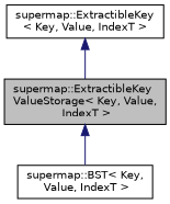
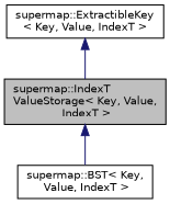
  digraph {
    fontname="DejaVu Sans"
    node [color=black fillcolor=white fontname="DejaVu Sans" fontsize=10 shape=record style=filled]
    edge [color=midnightblue dir=back fontname="DejaVu Sans" fontsize=10 labelfontname=Helvetica labelfontsize=10 style=solid]
-   n1 [fillcolor=grey75 fontcolor=black height=0.2 label="supermap::ExtractibleKey\lValueStorage\< Key, Value,\l IndexT \>" width=0.4]
+   n1 [fillcolor=grey75 fontcolor=black height=0.2 label="supermap::IndexT\lValueStorage\< Key, Value,\l IndexT \>" width=0.4]
    n2 [height=0.2 label="supermap::BST\< Key,\l Value, IndexT \>" width=0.4]
    n3 [height=0.2 label="supermap::ExtractibleKey\l\< Key, Value, IndexT \>" width=0.4]
    n1 -> n2
    n3 -> n1
  }
